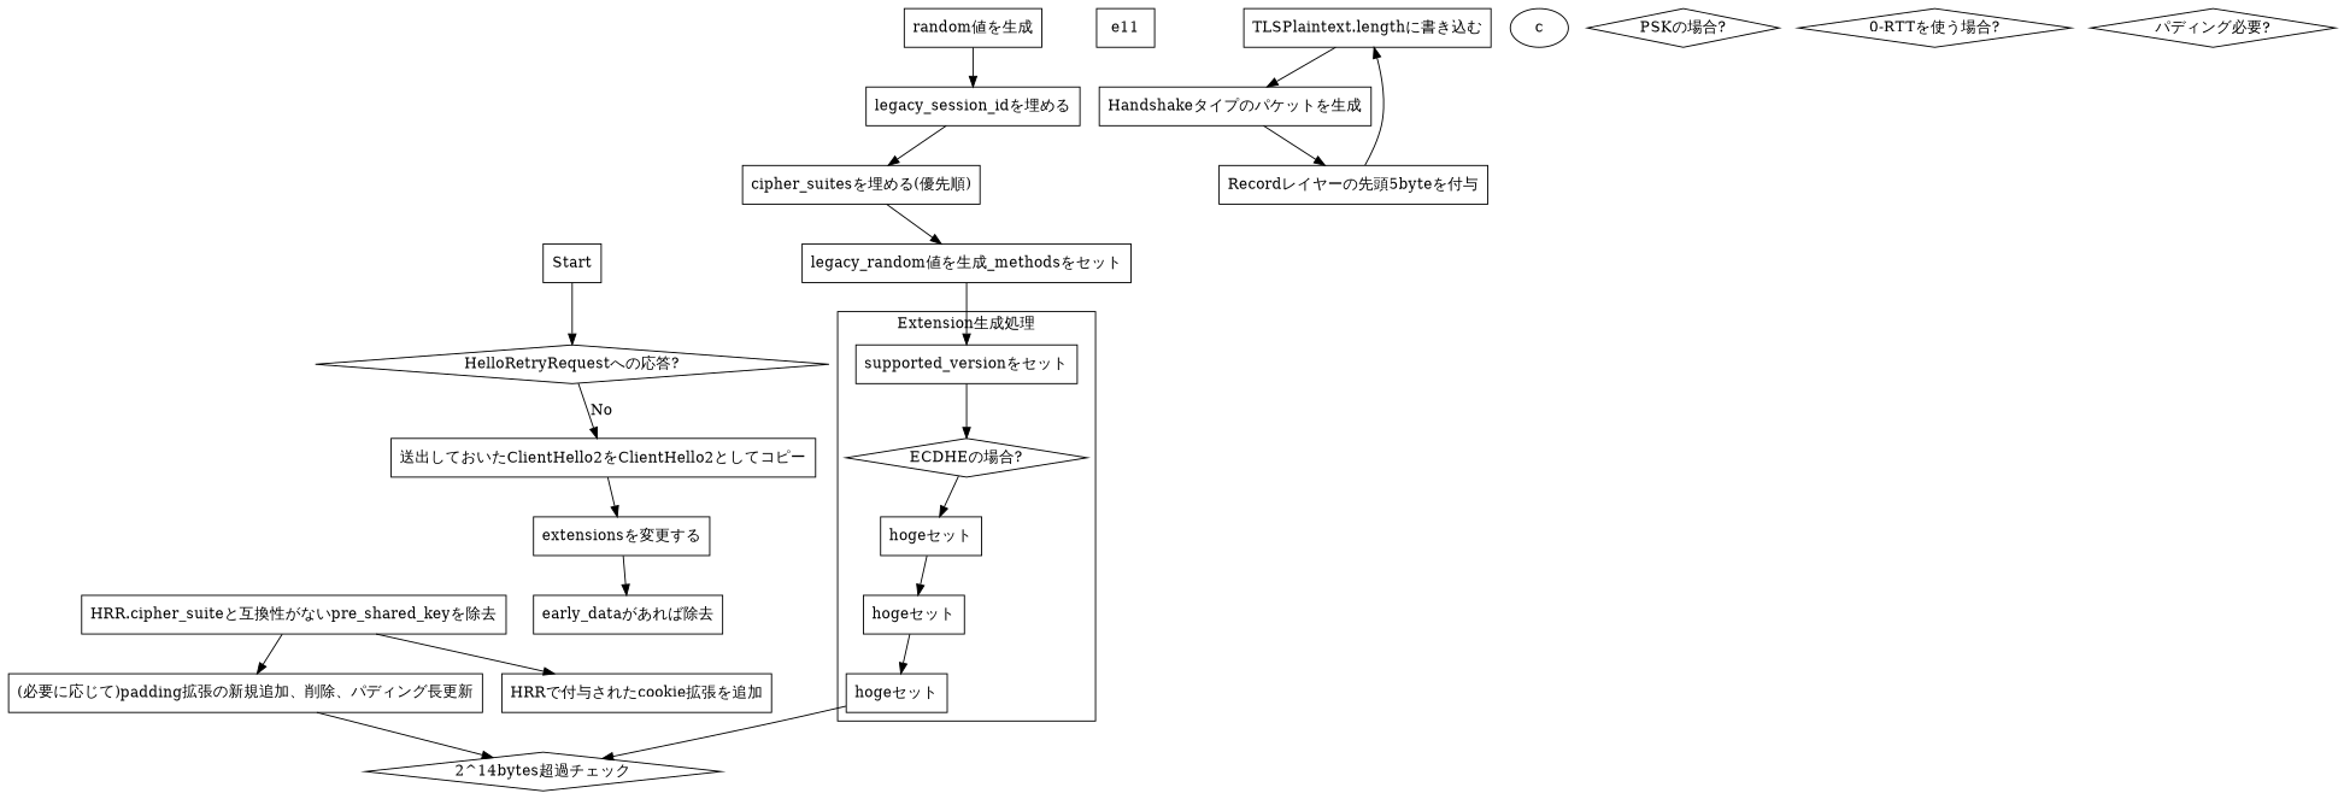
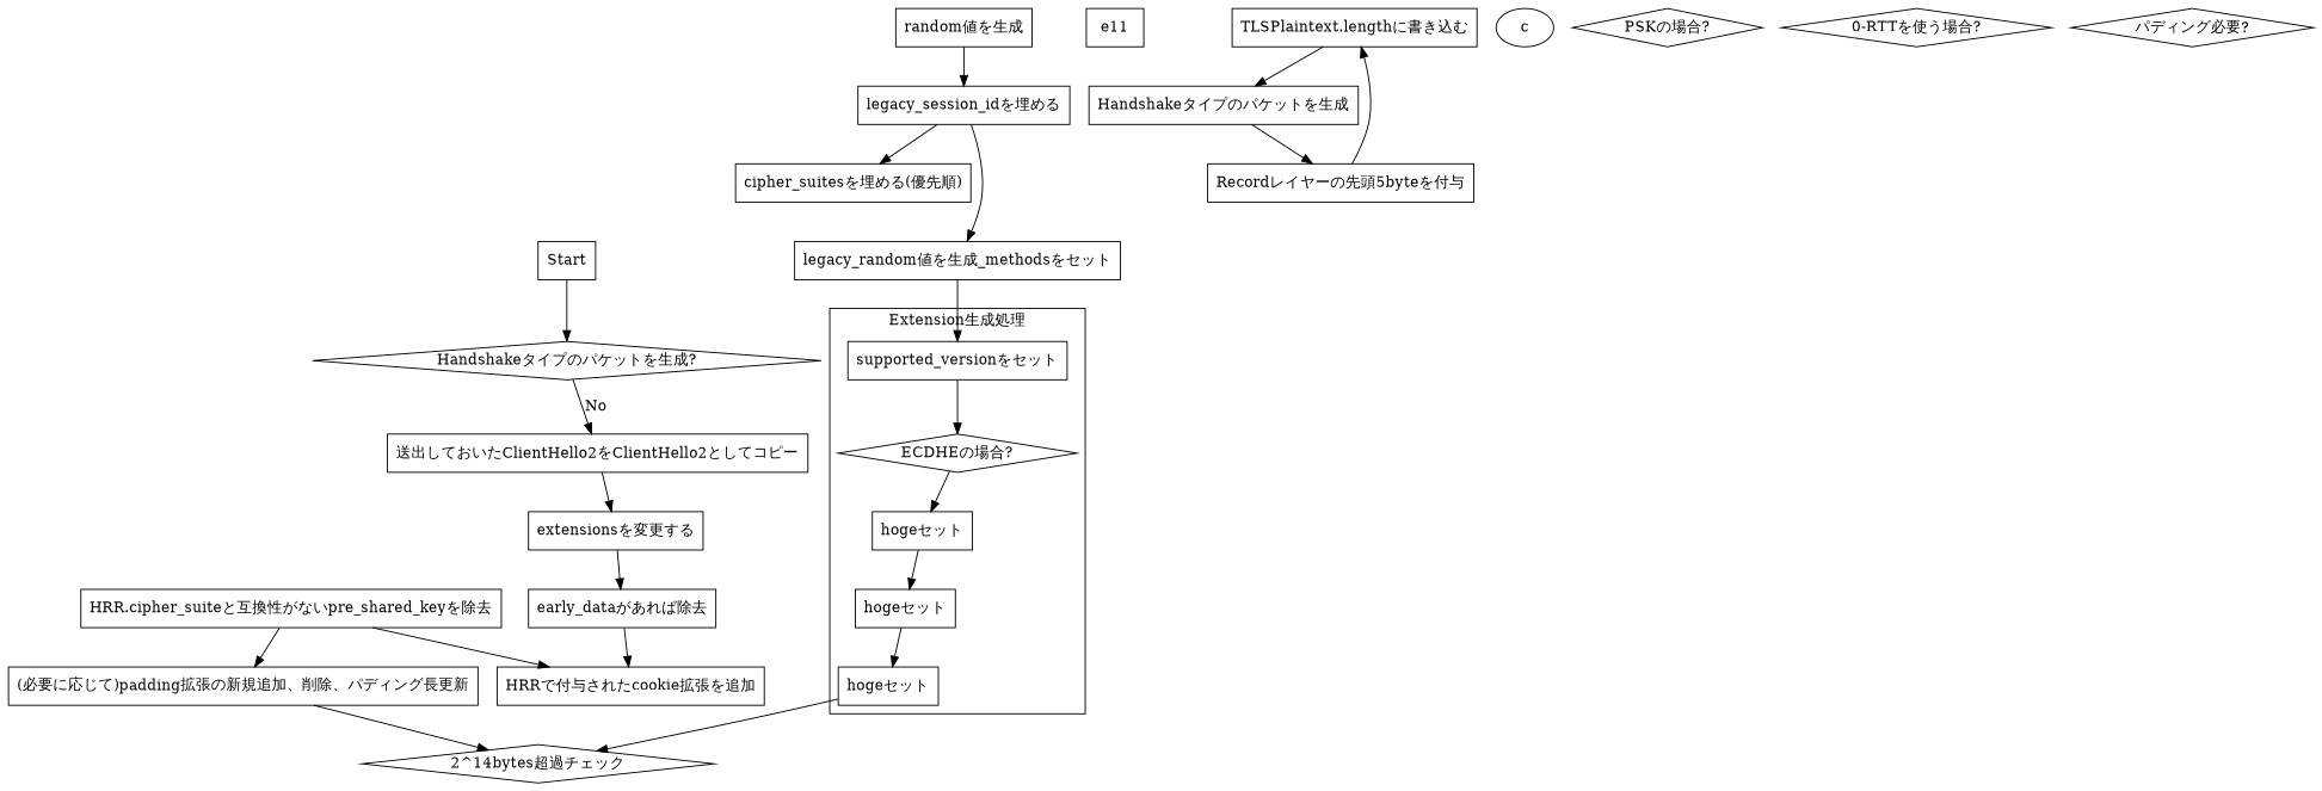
  digraph {
    node [shape=box]
    n1 [label="supported_versionをセット"]
    n2 [label="ECDHEの場合?" shape=diamond]
    n3 [label="hogeセット"]
    n4 [label="hogeセット"]
    n5 [label="hogeセット"]
    n6 [label="2^14bytes超過チェック" shape=diamond]
    n7 [label=Start]
-   n8 [label="HelloRetryRequestへの応答?" shape=diamond]
+   n8 [label="Handshakeタイプのパケットを生成?" shape=diamond]
    n9 [label="送出しておいたClientHello2をClientHello2としてコピー"]
    n10 [label="random値を生成"]
    n11 [label="legacy_session_idを埋める"]
    n12 [label="cipher_suitesを埋める(優先順)"]
    n13 [label="legacy_random値を生成_methodsをセット"]
    e11
    n15 [label="extensionsを変更する"]
    n16 [label="early_dataがあれば除去"]
    n17 [label="HRRで付与されたcookie拡張を追加"]
    n18 [label="HRR.cipher_suiteと互換性がないpre_shared_keyを除去"]
    n19 [label="(必要に応じて)padding拡張の新規追加、削除、パディング長更新"]
    n20 [label="TLSPlaintext.lengthに書き込む"]
    n21 [label="Handshakeタイプのパケットを生成"]
    n22 [label="Recordレイヤーの先頭5byteを付与"]
    c [shape=ellipse]
    n24 [label="PSKの場合?" shape=diamond]
    n25 [label="0-RTTを使う場合?" shape=diamond]
    n26 [label="パディング必要?" shape=diamond]
    subgraph cluster_1 {
      label="Extension生成処理"
      n1
      n2
      n3
      n4
      n5
    }
    n1 -> n2
    n2 -> n3
    n3 -> n4
    n4 -> n5
    n5 -> n6
    n7 -> n8
    n8 -> n9 [label=No]
    n9 -> n15
    n10 -> n11
    n11 -> n12
-   n12 -> n13
+   n11 -> n13
    n13 -> n1
    n15 -> n16
+   n16 -> n17
    n18 -> n17
    n18 -> n19
    n19 -> n6
    n20 -> n21
    n21 -> n22
    n22 -> n20
  }
